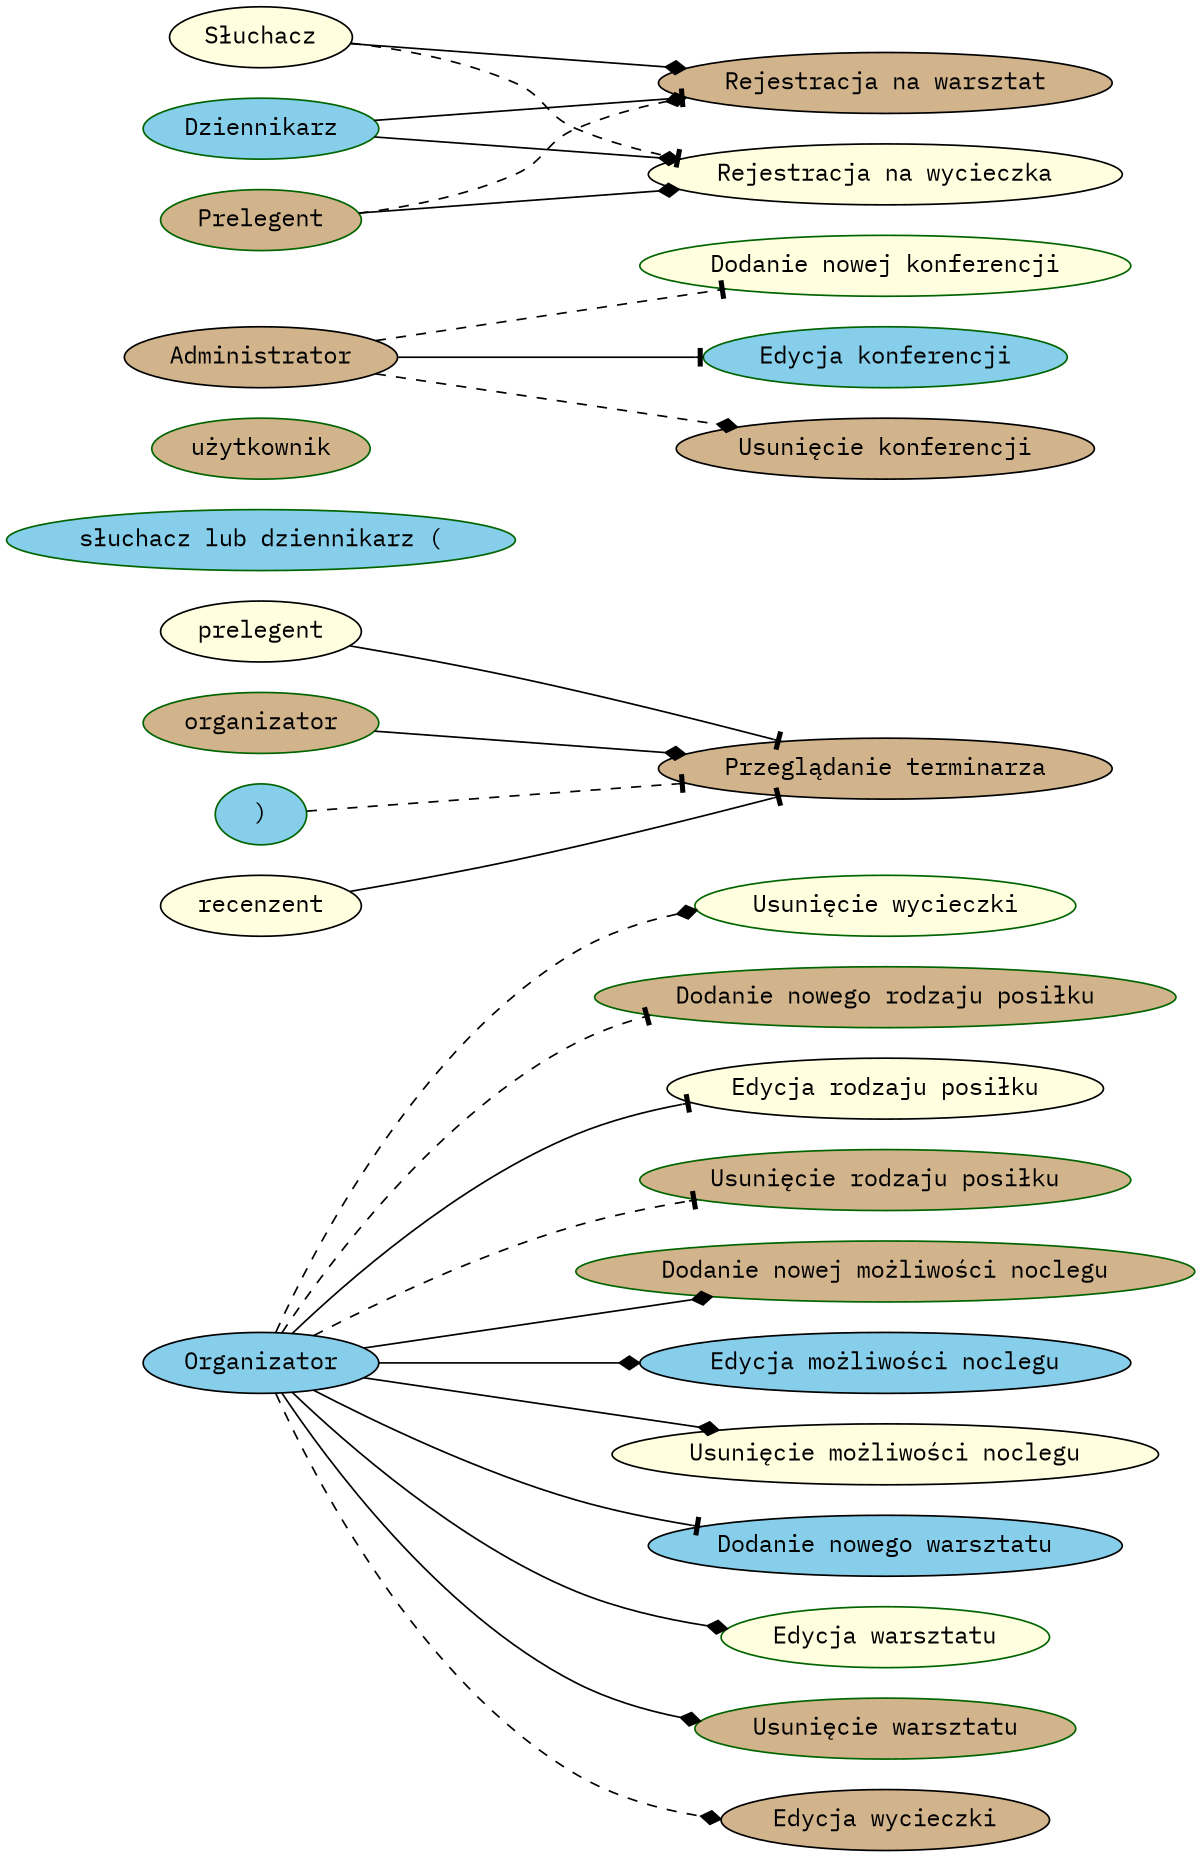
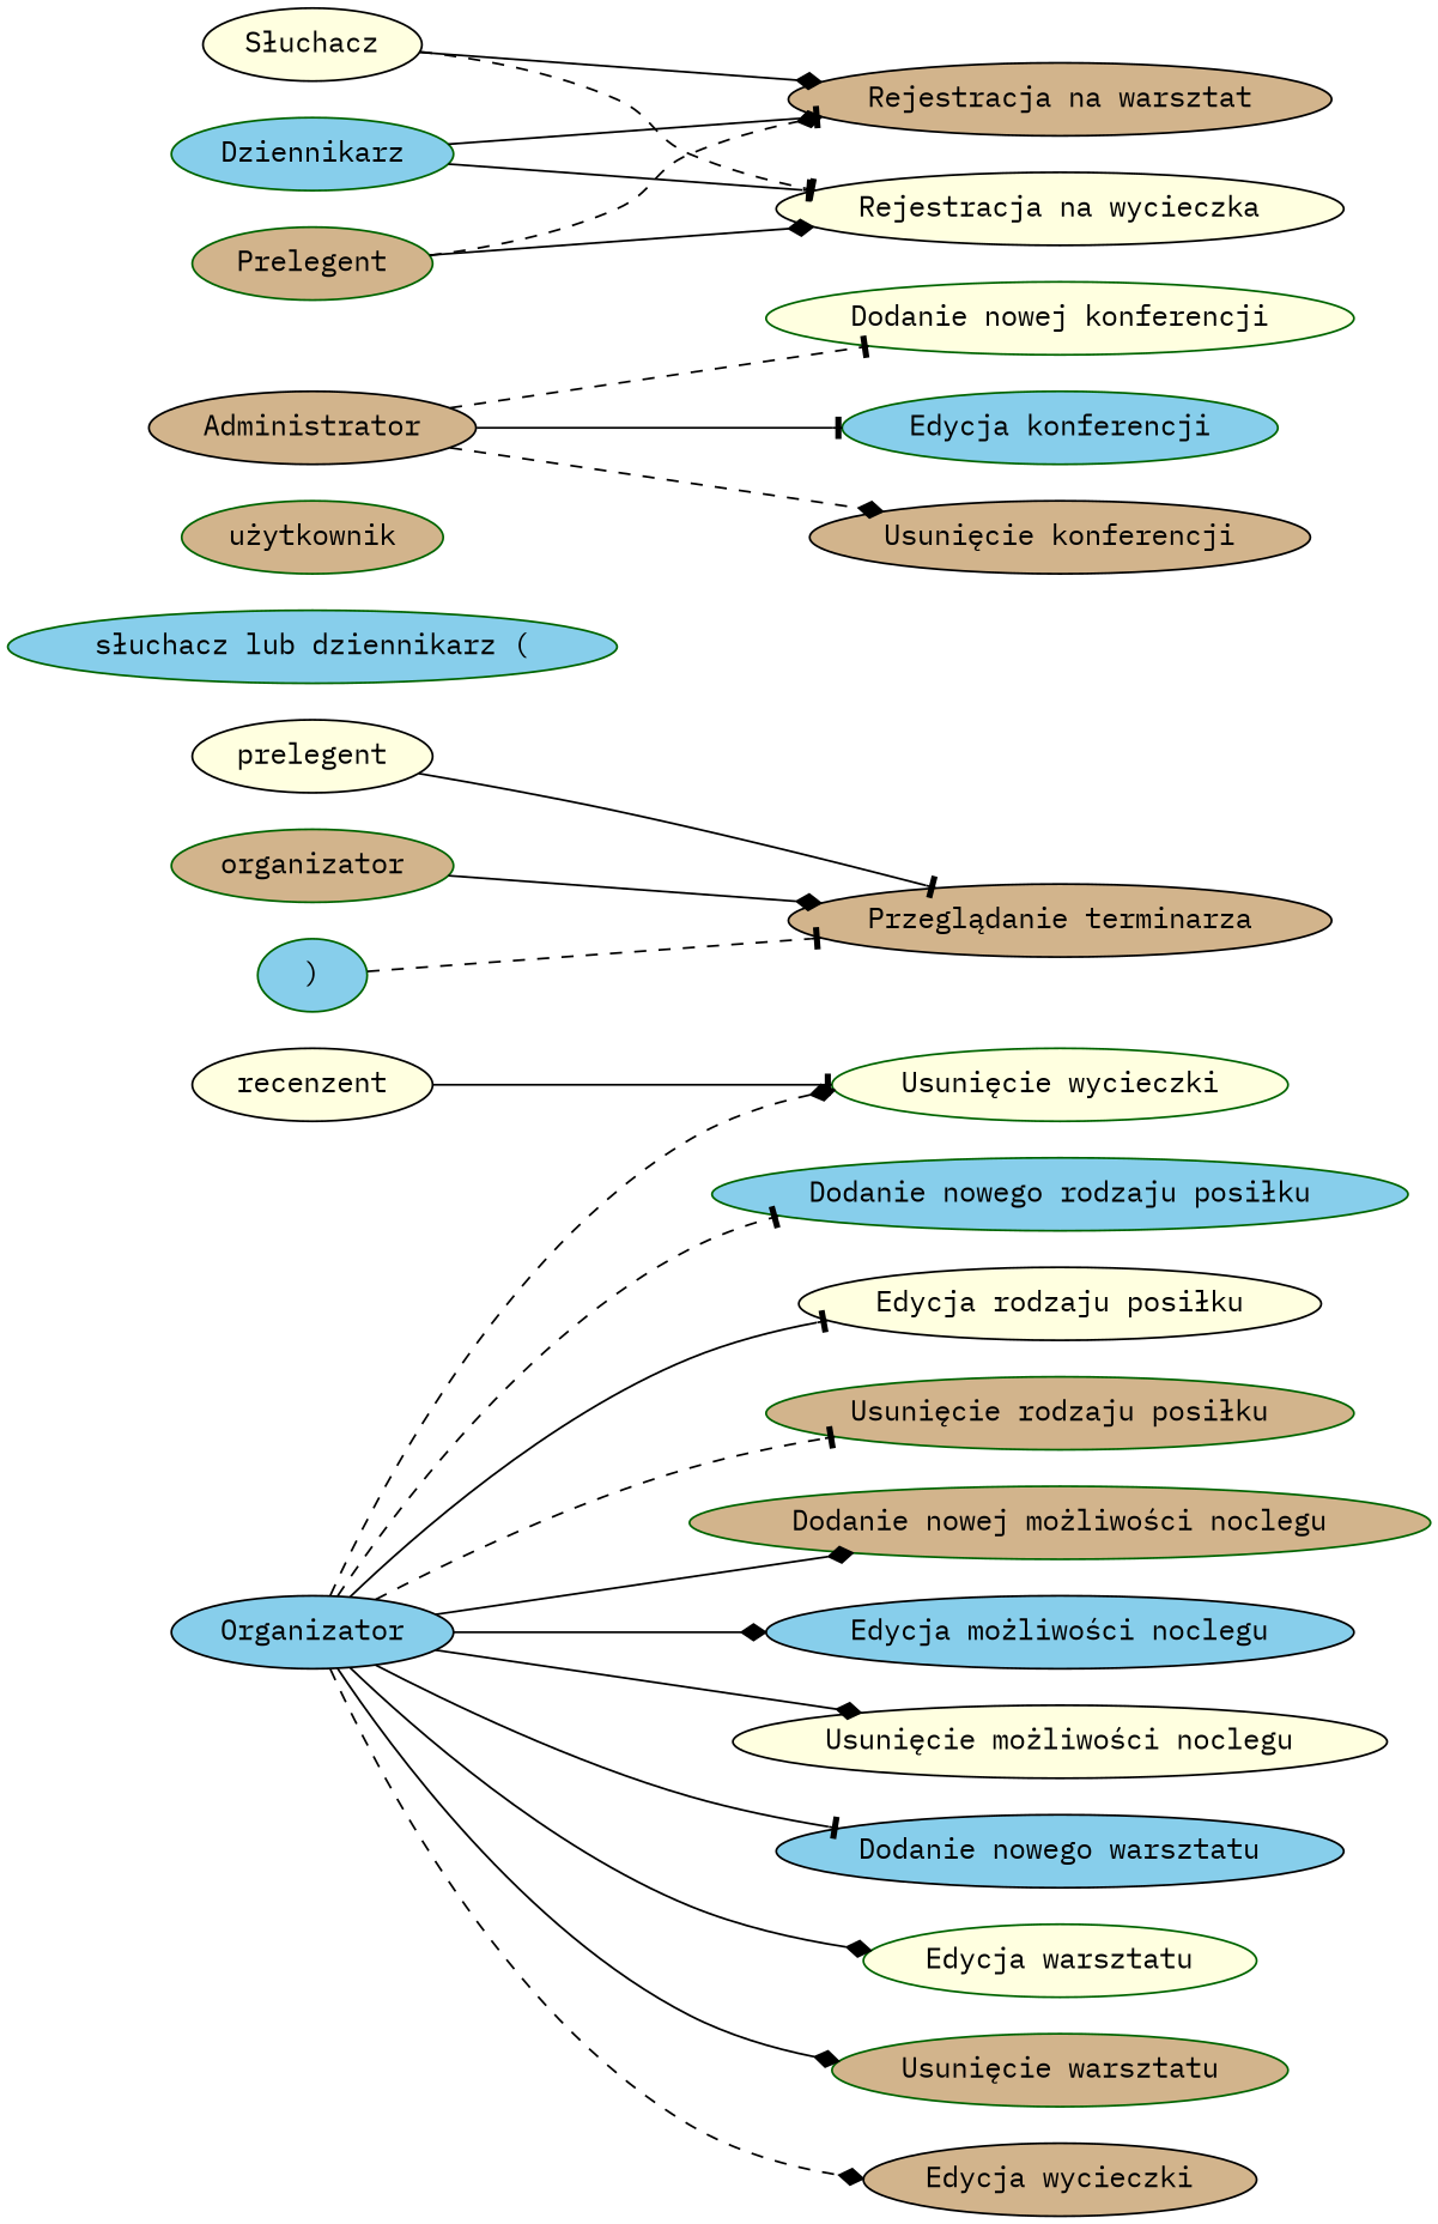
  digraph {
    fontname="IBM Plex Mono"
    rankdir=LR
    node [color=black fillcolor=tan fontname="IBM Plex Mono" style=filled]
    edge [arrowhead=tee fontname="IBM Plex Mono" style=solid]
    prelegent [fillcolor=lightyellow]
    "Przeglądanie terminarza"
    recenzent [fillcolor=lightyellow]
    organizator [color=darkgreen]
    "słuchacz lub dziennikarz (" [color=darkgreen fillcolor=skyblue]
    "użytkownik" [color=darkgreen]
    ")" [color=darkgreen fillcolor=skyblue]
    Organizator [fillcolor=skyblue]
-   "Dodanie nowego rodzaju posiłku" [color=darkgreen]
+   "Dodanie nowego rodzaju posiłku" [color=darkgreen fillcolor=skyblue]
    "Edycja rodzaju posiłku" [fillcolor=lightyellow]
    "Usunięcie rodzaju posiłku" [color=darkgreen]
    "Dodanie nowej możliwości noclegu" [color=darkgreen]
    "Edycja możliwości noclegu" [fillcolor=skyblue]
    "Usunięcie możliwości noclegu" [fillcolor=lightyellow]
    "Dodanie nowego warsztatu" [fillcolor=skyblue]
    "Edycja warsztatu" [color=darkgreen fillcolor=lightyellow]
    "Usunięcie warsztatu" [color=darkgreen]
    "Edycja wycieczki"
    "Usunięcie wycieczki" [color=darkgreen fillcolor=lightyellow]
    Administrator
    "Dodanie nowej konferencji" [color=darkgreen fillcolor=lightyellow]
    "Edycja konferencji" [color=darkgreen fillcolor=skyblue]
    "Usunięcie konferencji"
    "Słuchacz" [fillcolor=lightyellow]
    "Rejestracja na warsztat"
    "Rejestracja na wycieczka" [fillcolor=lightyellow]
    Dziennikarz [color=darkgreen fillcolor=skyblue]
    Prelegent [color=darkgreen]
    prelegent -> "Przeglądanie terminarza"
-   recenzent -> "Przeglądanie terminarza"
+   recenzent -> "Usunięcie wycieczki"
    organizator -> "Przeglądanie terminarza" [arrowhead=diamond]
    ")" -> "Przeglądanie terminarza" [style=dashed]
    Organizator -> "Dodanie nowego rodzaju posiłku" [style=dashed]
    Organizator -> "Edycja rodzaju posiłku"
    Organizator -> "Usunięcie rodzaju posiłku" [style=dashed]
    Organizator -> "Dodanie nowej możliwości noclegu" [arrowhead=diamond]
    Organizator -> "Edycja możliwości noclegu" [arrowhead=diamond]
    Organizator -> "Usunięcie możliwości noclegu" [arrowhead=diamond]
    Organizator -> "Dodanie nowego warsztatu"
    Organizator -> "Edycja warsztatu" [arrowhead=diamond]
    Organizator -> "Usunięcie warsztatu" [arrowhead=diamond]
    Organizator -> "Edycja wycieczki" [arrowhead=diamond style=dashed]
    Organizator -> "Usunięcie wycieczki" [arrowhead=diamond style=dashed]
    Administrator -> "Dodanie nowej konferencji" [style=dashed]
    Administrator -> "Edycja konferencji"
    Administrator -> "Usunięcie konferencji" [arrowhead=diamond style=dashed]
    "Słuchacz" -> "Rejestracja na warsztat" [arrowhead=diamond]
    "Słuchacz" -> "Rejestracja na wycieczka" [style=dashed]
    Dziennikarz -> "Rejestracja na warsztat"
-   Dziennikarz -> "Rejestracja na wycieczka" [arrowhead=diamond]
+   Dziennikarz -> "Rejestracja na wycieczka"
    Prelegent -> "Rejestracja na warsztat" [arrowhead=diamond style=dashed]
    Prelegent -> "Rejestracja na wycieczka" [arrowhead=diamond]
  }
